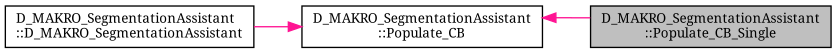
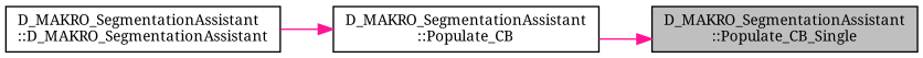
  digraph {
    rankdir=RL
    fontname="Noto Serif"
    node [color=black fillcolor=white fontname="Noto Serif" fontsize=10 shape=record style=filled]
    edge [color=deeppink dir=back fontname="Noto Serif" fontsize=10 labelfontname=Helvetica labelfontsize=10 style=solid]
    n1 [fillcolor=grey75 fontcolor=black height=0.2 label="D_MAKRO_SegmentationAssistant\l::Populate_CB_Single" width=0.4]
    n2 [height=0.2 label="D_MAKRO_SegmentationAssistant\l::Populate_CB" width=0.4]
    n3 [height=0.2 label="D_MAKRO_SegmentationAssistant\l::D_MAKRO_SegmentationAssistant" width=0.4]
-   n2 -> n1
+   n1 -> n2
    n2 -> n3
  }
